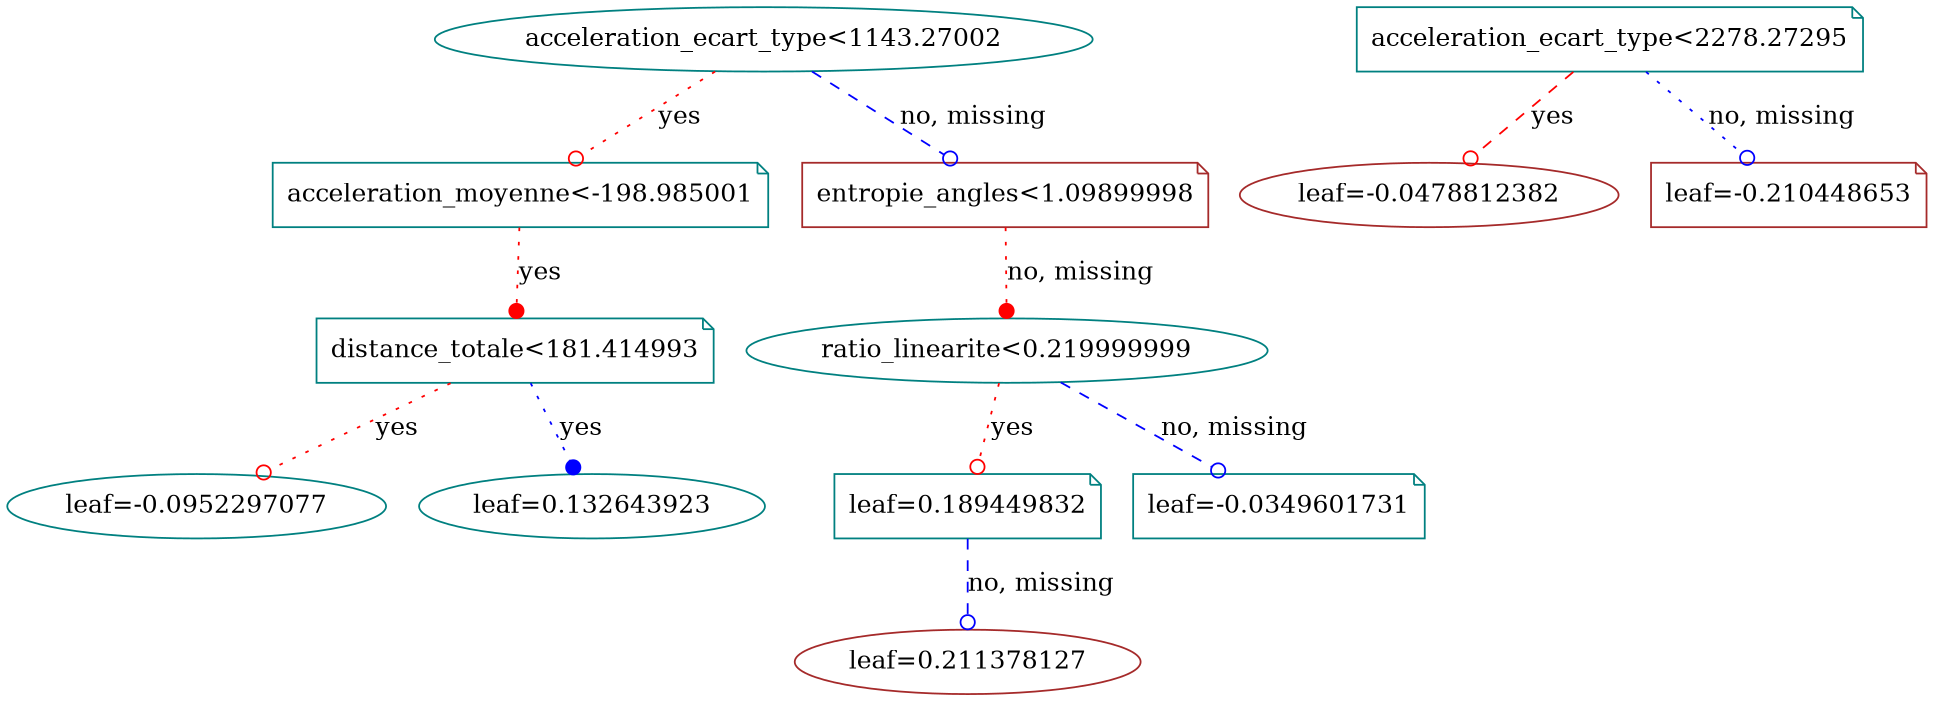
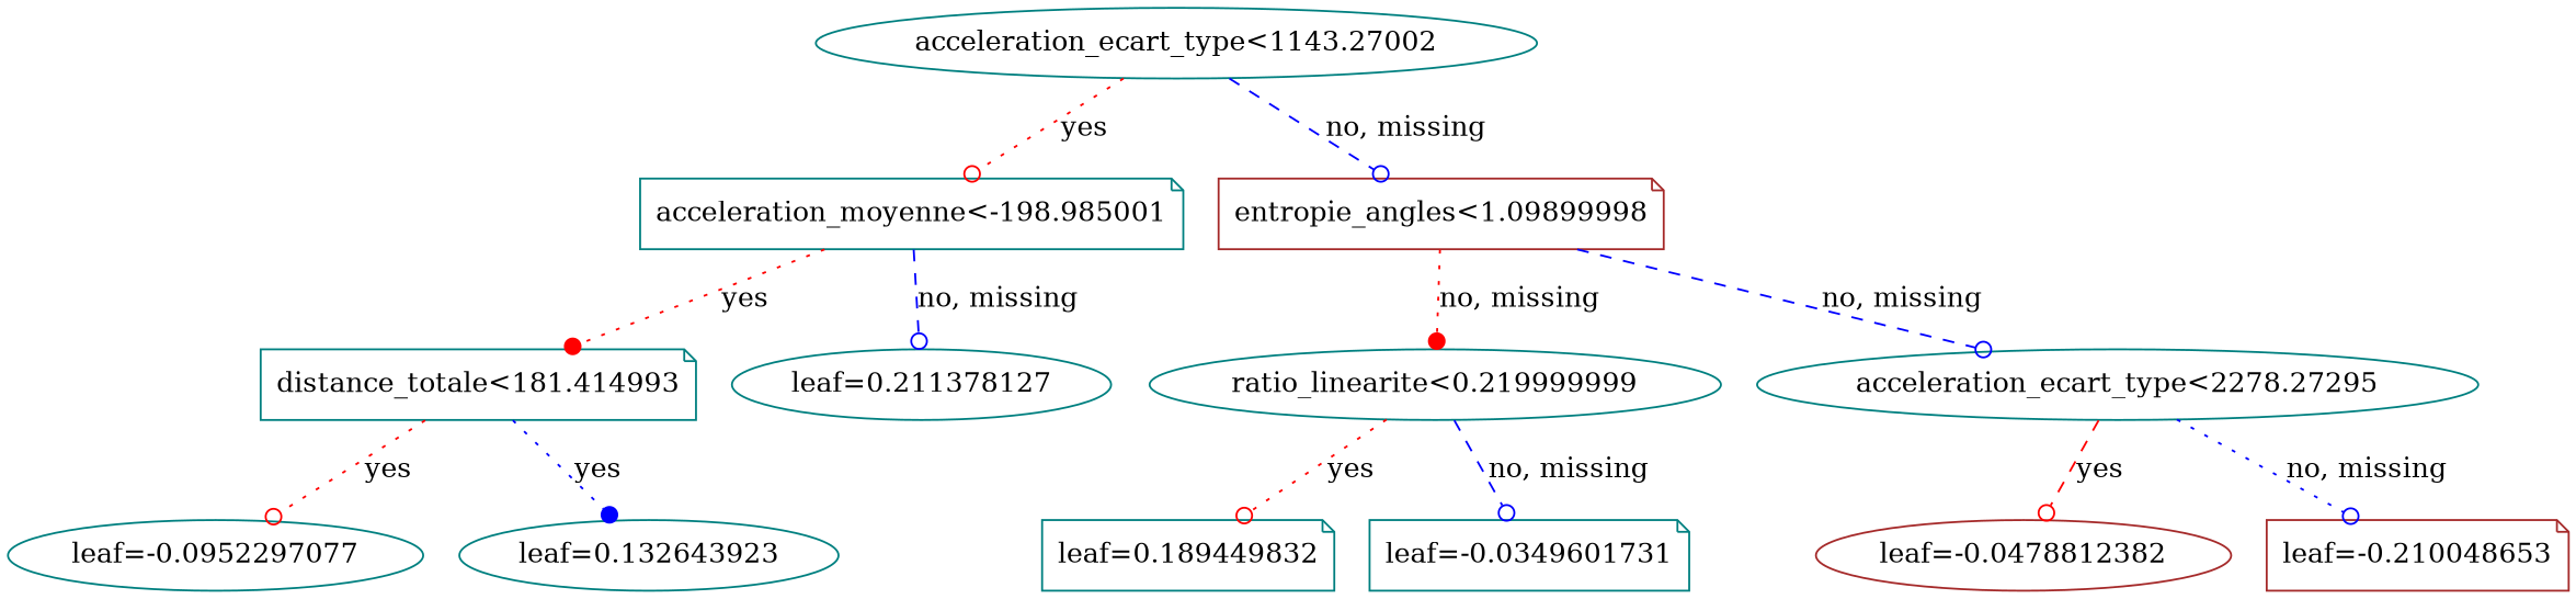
  digraph {
    rankdir=TB
    node [color=teal shape=ellipse]
    edge [arrowhead=odot color="#FF0000" style=dotted]
    n1 [label="acceleration_ecart_type<1143.27002"]
    n2 [label="acceleration_moyenne<-198.985001" shape=note]
    n3 [color=brown label="entropie_angles<1.09899998" shape=note]
    n4 [label="distance_totale<181.414993" shape=note]
-   n5 [color=brown label="leaf=0.211378127"]
+   n5 [label="leaf=0.211378127"]
    n6 [label="ratio_linearite<0.219999999"]
-   n7 [label="acceleration_ecart_type<2278.27295" shape=note]
+   n7 [label="acceleration_ecart_type<2278.27295"]
    n8 [label="leaf=-0.0952297077"]
    n9 [label="leaf=0.132643923"]
    n10 [label="leaf=0.189449832" shape=note]
    n11 [label="leaf=-0.0349601731" shape=note]
    n12 [color=brown label="leaf=-0.0478812382"]
-   n13 [color=brown label="leaf=-0.210448653" shape=note]
+   n13 [color=brown label="leaf=-0.210048653" shape=note]
    n1 -> n2 [label=yes]
    n1 -> n3 [color="#0000FF" label="no, missing" style=dashed]
    n2 -> n4 [arrowhead=dot label=yes]
-   n10 -> n5 [color="#0000FF" label="no, missing" style=dashed]
+   n2 -> n5 [color="#0000FF" label="no, missing" style=dashed]
    n3 -> n6 [arrowhead=dot label="no, missing"]
+   n3 -> n7 [color="#0000FF" label="no, missing" style=dashed]
    n4 -> n8 [label=yes]
    n4 -> n9 [arrowhead=dot color="#0000FF" label=yes]
    n6 -> n10 [label=yes]
    n6 -> n11 [color="#0000FF" label="no, missing" style=dashed]
    n7 -> n12 [label=yes style=dashed]
    n7 -> n13 [color="#0000FF" label="no, missing"]
  }
